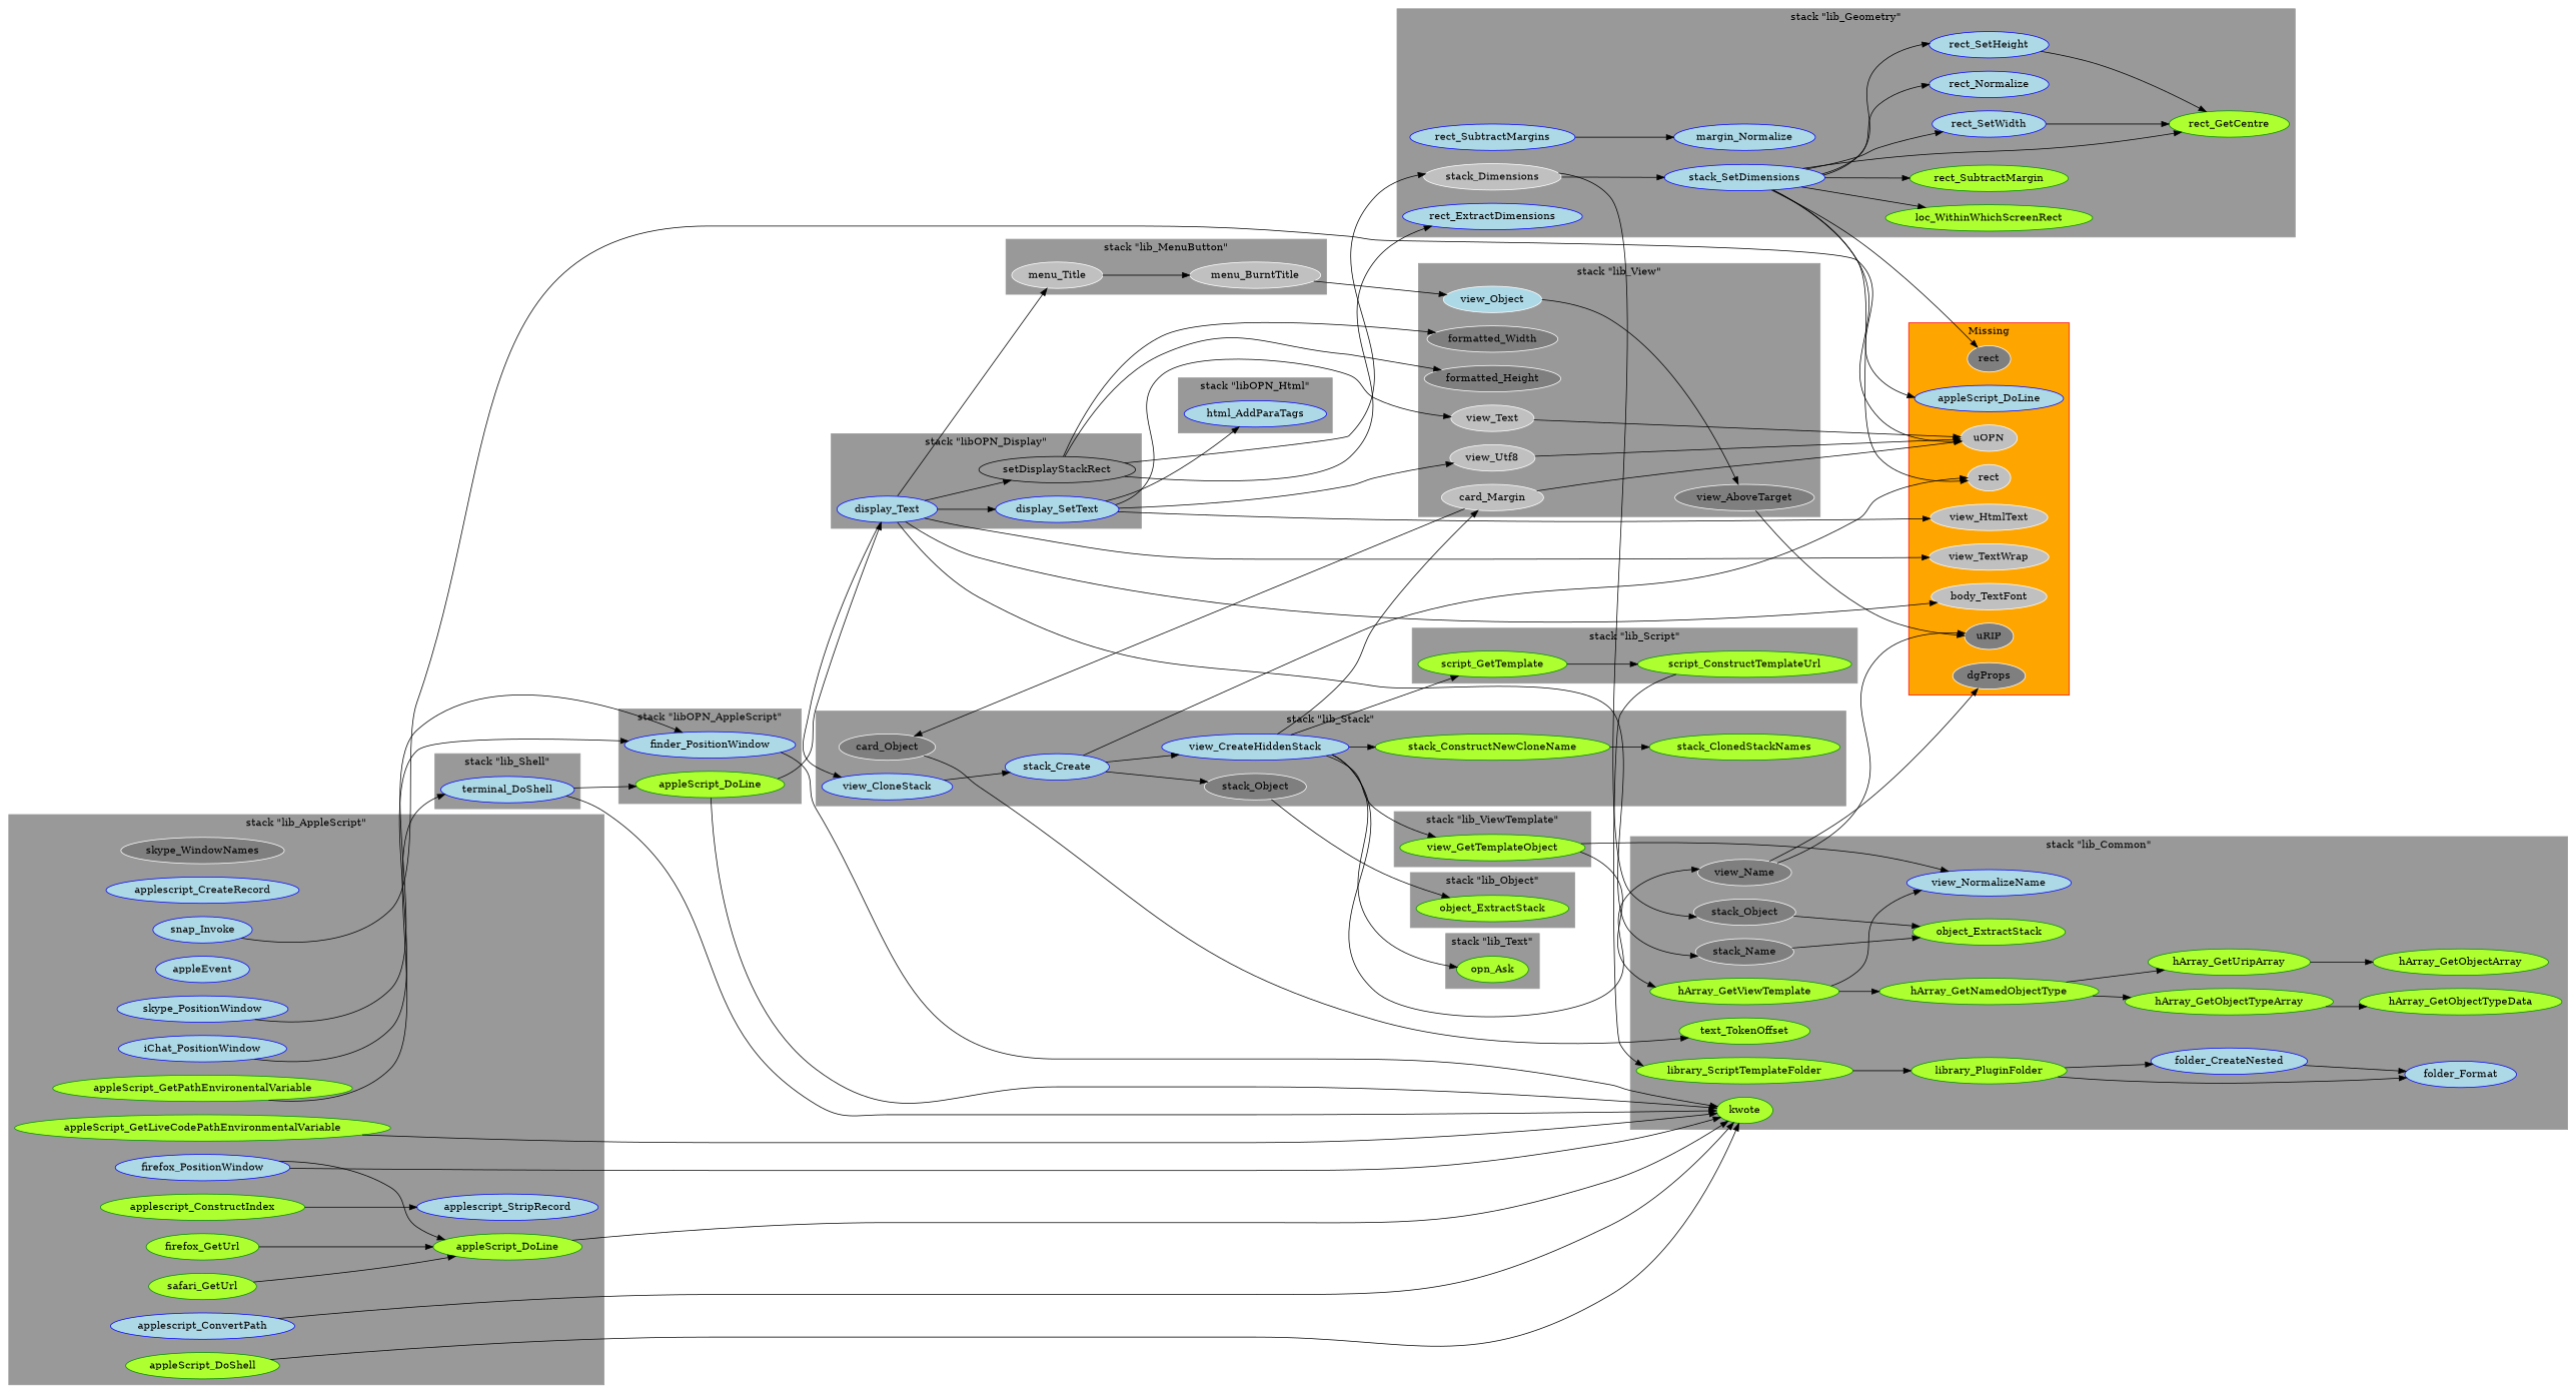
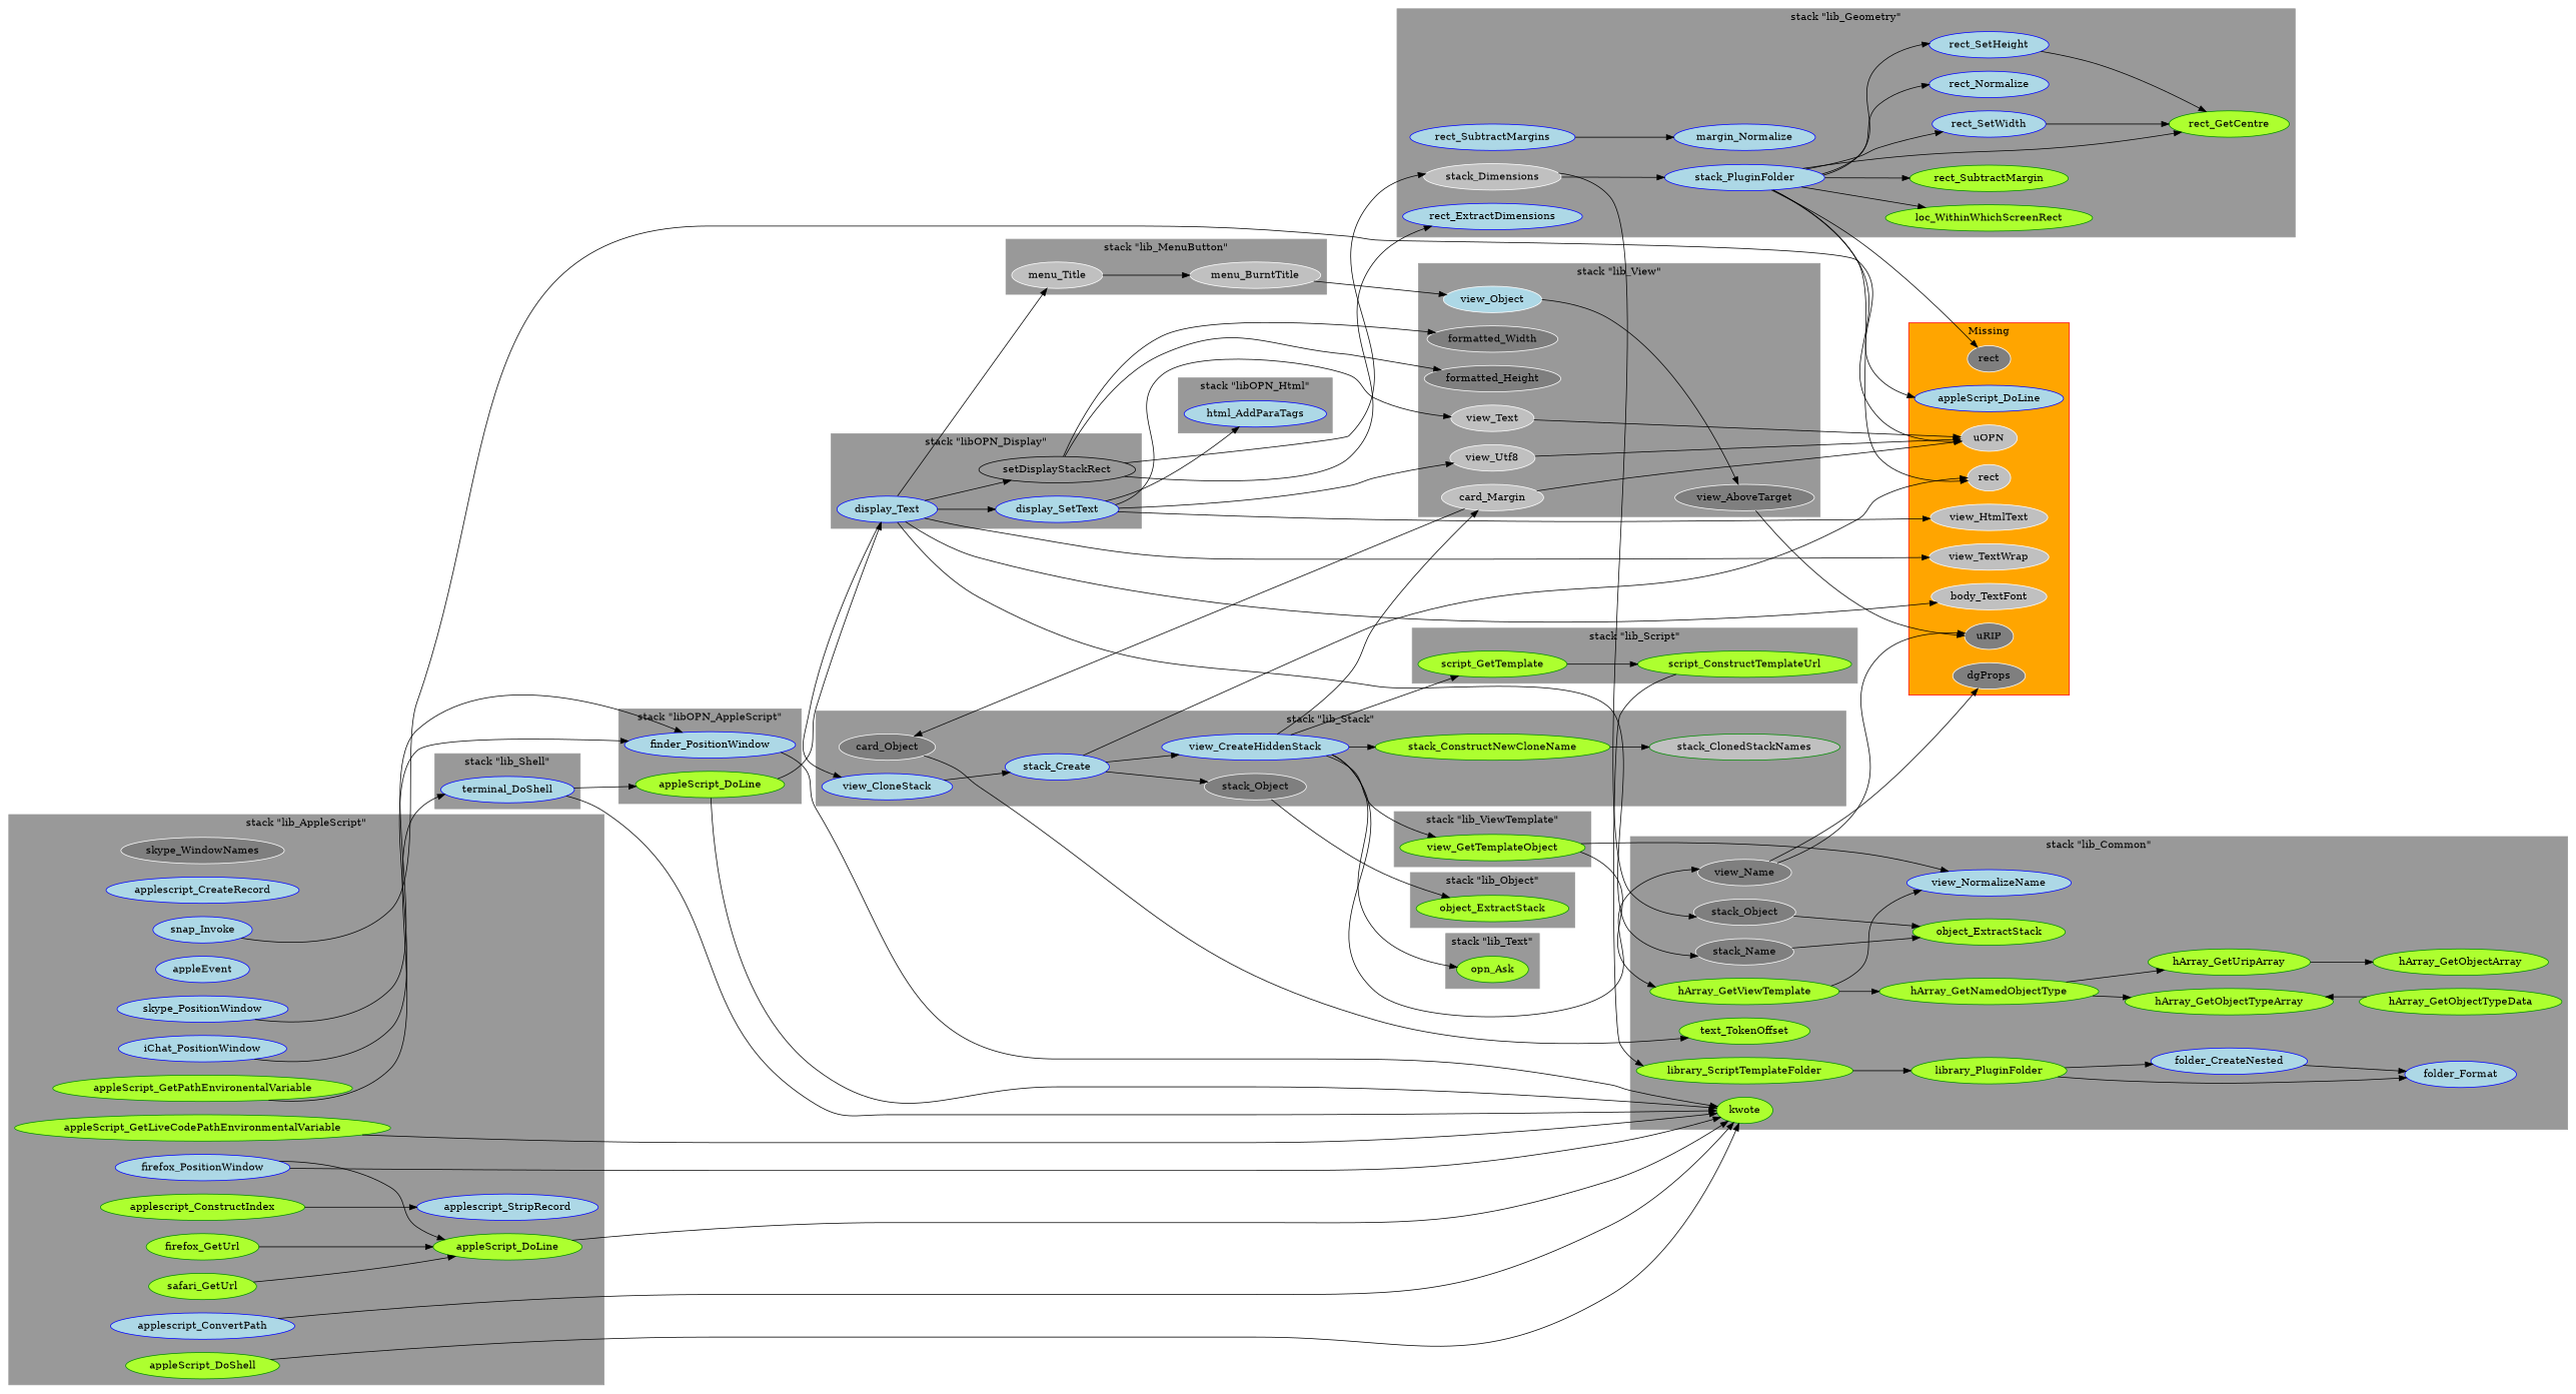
  digraph {
    clusterrank=true
    rankdir=LR
    node [color=Green4 fillcolor=GreenYellow style=filled]
    n1 [color=white fillcolor=grey label=body_TextFont]
    n2 [color=white fillcolor=grey label=rect]
    n3 [color=white fillcolor=grey label=view_Utf8]
    n4 [color=white fillcolor=grey label=view_HtmlText]
    n5 [color=white fillcolor=grey label=stack_Dimensions]
    n6 [color=white fillcolor=grey label=uOPN]
    n7 [color=white fillcolor=grey label=menu_Title]
    n8 [color=white fillcolor=grey label=view_TextWrap]
    n9 [color=white fillcolor=grey label=card_Margin]
    n10 [color=white fillcolor=grey label=view_Text]
    n11 [color=white fillcolor=grey label=menu_BurntTitle]
    n12 [label=setDisplayStackRect color="" fillcolor="" style=""]
    n13 [color=white fillcolor=grey50 label=formatted_Width]
    n14 [color=white fillcolor=grey50 label=formatted_Height]
    n15 [color=white fillcolor=grey50 label=stack_Object]
    n16 [color=white fillcolor=grey50 label=view_AboveTarget]
    n17 [color=white fillcolor=grey50 label=stack_Name]
    n18 [color=white fillcolor=grey50 label=stack_Object]
    n19 [color=white fillcolor=LightBlue label=view_Object]
    n20 [color=white fillcolor=grey50 label=dgProps]
    n21 [color=white fillcolor=grey50 label=rect]
    n22 [color=white fillcolor=grey50 label=view_Name]
    n23 [color=white fillcolor=grey50 label=skype_WindowNames]
    n24 [color=white fillcolor=grey50 label=uRIP]
    n25 [color=white fillcolor=grey50 label=card_Object]
    n26 [color=Blue fillcolor=LightBlue label=rect_SetWidth]
    n27 [color=Blue fillcolor=LightBlue label=terminal_DoShell]
    n28 [color=Blue fillcolor=LightBlue label=view_NormalizeName]
    n29 [color=Blue fillcolor=LightBlue label=rect_ExtractDimensions]
    n30 [color=Blue fillcolor=LightBlue label=applescript_CreateRecord]
    n31 [color=Blue fillcolor=LightBlue label=applescript_ConvertPath]
    n32 [color=Blue fillcolor=LightBlue label=folder_CreateNested]
    n33 [color=Blue fillcolor=LightBlue label=appleScript_DoLine]
    n34 [color=Blue fillcolor=LightBlue label=stack_Create]
    n35 [color=Blue fillcolor=LightBlue label=view_CloneStack]
    n36 [color=Blue fillcolor=LightBlue label=margin_Normalize]
    n37 [color=Blue fillcolor=LightBlue label=appleEvent]
    n38 [color=Blue fillcolor=LightBlue label=finder_PositionWindow]
    n39 [color=Blue fillcolor=LightBlue label=html_AddParaTags]
    n40 [color=Blue fillcolor=LightBlue label=display_Text]
    n41 [color=Blue fillcolor=LightBlue label=folder_Format]
    n42 [color=Blue fillcolor=LightBlue label=iChat_PositionWindow]
    n43 [color=Blue fillcolor=LightBlue label=snap_Invoke]
    n44 [color=Blue fillcolor=LightBlue label=rect_SubtractMargins]
    n45 [color=Blue fillcolor=LightBlue label=applescript_StripRecord]
    n46 [color=Blue fillcolor=LightBlue label=display_SetText]
    n47 [color=Blue fillcolor=LightBlue label=view_CreateHiddenStack]
    n48 [color=Blue fillcolor=LightBlue label=skype_PositionWindow]
-   n49 [color=Blue fillcolor=LightBlue label=stack_SetDimensions]
+   n49 [color=Blue fillcolor=LightBlue label=stack_PluginFolder]
    n50 [color=Blue fillcolor=LightBlue label=rect_Normalize]
    n51 [color=Blue fillcolor=LightBlue label=firefox_PositionWindow]
    n52 [color=Blue fillcolor=LightBlue label=rect_SetHeight]
    n53 [label=appleScript_DoLine]
    n54 [label=applescript_ConstructIndex]
    n55 [label=hArray_GetNamedObjectType]
    n56 [label=object_ExtractStack]
    n57 [label=opn_Ask]
    n58 [label=hArray_GetObjectArray]
    n59 [label=hArray_GetObjectTypeData]
    n60 [label=appleScript_GetPathEnvironentalVariable]
    n61 [label=loc_WithinWhichScreenRect]
    n62 [label=kwote]
    n63 [label=script_GetTemplate]
    n64 [label=view_GetTemplateObject]
    n65 [label=hArray_GetUripArray]
    n66 [label=appleScript_DoLine]
    n67 [label=appleScript_GetLiveCodePathEnvironmentalVariable]
    n68 [label=script_ConstructTemplateUrl]
    n69 [label=object_ExtractStack]
    n70 [label=hArray_GetObjectTypeArray]
    n71 [label=firefox_GetUrl]
    n72 [label=stack_ConstructNewCloneName]
    n73 [label=text_TokenOffset]
    n74 [label=library_PluginFolder]
    n75 [label=library_ScriptTemplateFolder]
    n76 [label=appleScript_DoShell]
    n77 [label=safari_GetUrl]
    n78 [label=rect_SubtractMargin]
-   n79 [label=stack_ClonedStackNames]
+   n79 [fillcolor=grey label=stack_ClonedStackNames]
    n80 [label=rect_GetCentre]
    n81 [label=hArray_GetViewTemplate]
    subgraph sub_1 {
      n1
      n2
      n3
      n4
      n5
      n6
      n7
      n8
      n9
      n10
      n11
    }
    subgraph sub_2 {
      n12
    }
    subgraph sub_3 {
      n13
      n14
      n15
      n16
      n17
      n18
      n19
      n20
      n21
      n22
      n23
      n24
      n25
    }
    subgraph sub_4 {
      n26
      n27
      n28
      n29
      n30
      n31
      n32
      n33
      n34
      n35
      n36
      n37
      n38
      n39
      n40
      n41
      n42
      n43
      n44
      n45
      n46
      n47
      n48
      n49
      n50
      n51
      n52
    }
    subgraph sub_5 {
      n53
      n54
      n55
      n56
      n57
      n58
      n59
      n60
      n61
      n62
      n63
      n64
      n65
      n66
      n67
      n68
      n69
      n70
      n71
      n72
      n73
      n74
      n75
      n76
      n77
      n78
      n79
      n80
      n81
    }
    subgraph cluster_6 {
      color=red
      fillcolor=orange
      label=Missing
      style=filled
      n1
      n2
      n4
      n6
      n8
      n20
      n21
      n24
      n33
    }
    subgraph cluster_7 {
      color=grey60
      fillcolor=grey60
      label="stack \"lib_AppleScript\""
      style=filled
      n23
      n30
      n31
      n37
      n42
      n43
      n45
      n48
      n51
      n53
      n54
      n60
      n67
      n71
      n76
      n77
    }
    subgraph cluster_8 {
      color=grey60
      fillcolor=grey60
      label="stack \"lib_Common\""
      style=filled
      n17
      n18
      n22
      n28
      n32
      n41
      n55
      n58
      n59
      n62
      n65
      n69
      n70
      n73
      n74
      n75
      n81
    }
    subgraph cluster_9 {
      color=grey60
      fillcolor=grey60
      label="stack \"lib_Geometry\""
      style=filled
      n5
      n26
      n29
      n36
      n44
      n49
      n50
      n52
      n61
      n78
      n80
    }
    subgraph cluster_10 {
      color=grey60
      fillcolor=grey60
      label="stack \"lib_MenuButton\""
      style=filled
      n7
      n11
    }
    subgraph cluster_11 {
      color=grey60
      fillcolor=grey60
      label="stack \"lib_Object\""
      style=filled
      n56
    }
    subgraph cluster_12 {
      color=grey60
      fillcolor=grey60
      label="stack \"lib_Script\""
      style=filled
      n63
      n68
    }
    subgraph cluster_13 {
      color=grey60
      fillcolor=grey60
      label="stack \"lib_Shell\""
      style=filled
      n27
    }
    subgraph cluster_14 {
      color=grey60
      fillcolor=grey60
      label="stack \"lib_Stack\""
      style=filled
      n15
      n25
      n34
      n35
      n47
      n72
      n79
    }
    subgraph cluster_15 {
      color=grey60
      fillcolor=grey60
      label="stack \"lib_Text\""
      style=filled
      n57
    }
    subgraph cluster_16 {
      color=grey60
      fillcolor=grey60
      label="stack \"lib_View\""
      style=filled
      n3
      n9
      n10
      n13
      n14
      n16
      n19
    }
    subgraph cluster_17 {
      color=grey60
      fillcolor=grey60
      label="stack \"lib_ViewTemplate\""
      style=filled
      n64
    }
    subgraph cluster_18 {
      color=grey60
      fillcolor=grey60
      label="stack \"libOPN_AppleScript\""
      style=filled
      n38
      n66
    }
    subgraph cluster_19 {
      color=grey60
      fillcolor=grey60
      label="stack \"libOPN_Display\""
      style=filled
      n12
      n40
      n46
    }
    subgraph cluster_20 {
      color=grey60
      fillcolor=grey60
      label="stack \"libOPN_Html\""
      style=filled
      n39
    }
    n3 -> n6
    n5 -> n18
    n5 -> n49
    n7 -> n11
    n9 -> n6
    n9 -> n25
    n10 -> n6
    n11 -> n19
    n12 -> n5
    n12 -> n13
    n12 -> n14
    n12 -> n29
    n15 -> n56
    n16 -> n24
    n17 -> n69
    n18 -> n69
    n19 -> n16
    n22 -> n20
    n22 -> n24
    n25 -> n73
    n26 -> n80
    n27 -> n62
    n27 -> n66
    n31 -> n62
    n32 -> n41
    n34 -> n2
    n34 -> n15
    n34 -> n47
    n35 -> n34
    n38 -> n62
    n40 -> n1
    n40 -> n7
    n40 -> n8
    n40 -> n12
    n40 -> n17
    n40 -> n35
    n40 -> n46
    n42 -> n38
    n43 -> n33
    n44 -> n36
    n46 -> n3
    n46 -> n4
    n46 -> n10
    n46 -> n39
    n47 -> n9
    n47 -> n22
    n47 -> n57
    n47 -> n63
    n47 -> n64
    n47 -> n72
    n48 -> n38
    n49 -> n2
    n49 -> n6
    n49 -> n21
    n49 -> n26
    n49 -> n50
    n49 -> n52
    n49 -> n61
    n49 -> n78
    n49 -> n80
    n51 -> n53
    n51 -> n62
    n52 -> n80
    n53 -> n62
    n54 -> n45
    n55 -> n65
    n55 -> n70
    n60 -> n27
    n63 -> n68
    n64 -> n28
    n64 -> n81
    n65 -> n58
    n66 -> n40
    n66 -> n62
    n67 -> n62
    n68 -> n75
-   n70 -> n59
+   n59 -> n70
    n71 -> n53
    n72 -> n79
    n74 -> n32
    n74 -> n41
    n75 -> n74
    n76 -> n62
    n77 -> n53
    n81 -> n28
    n81 -> n55
  }
